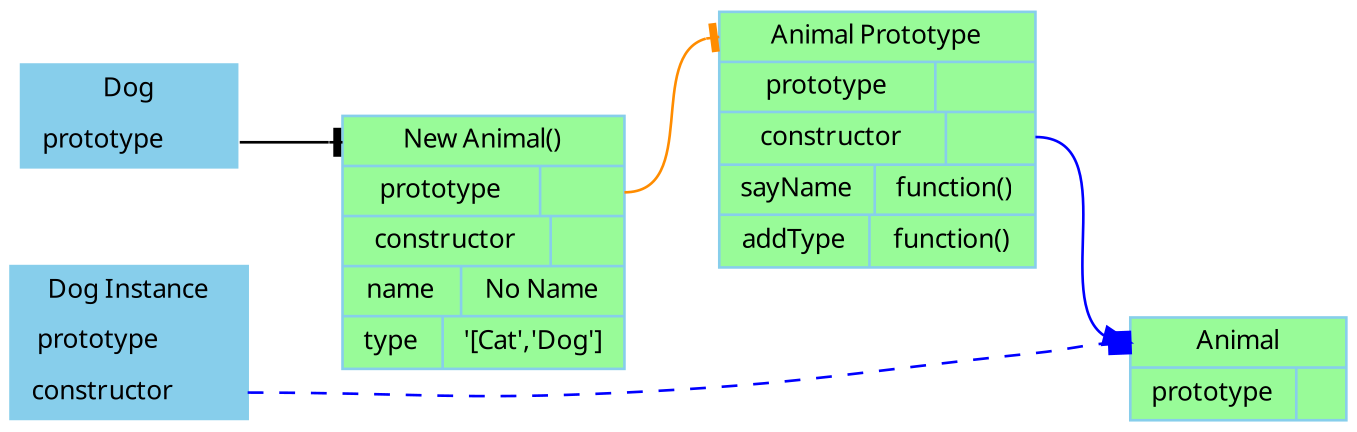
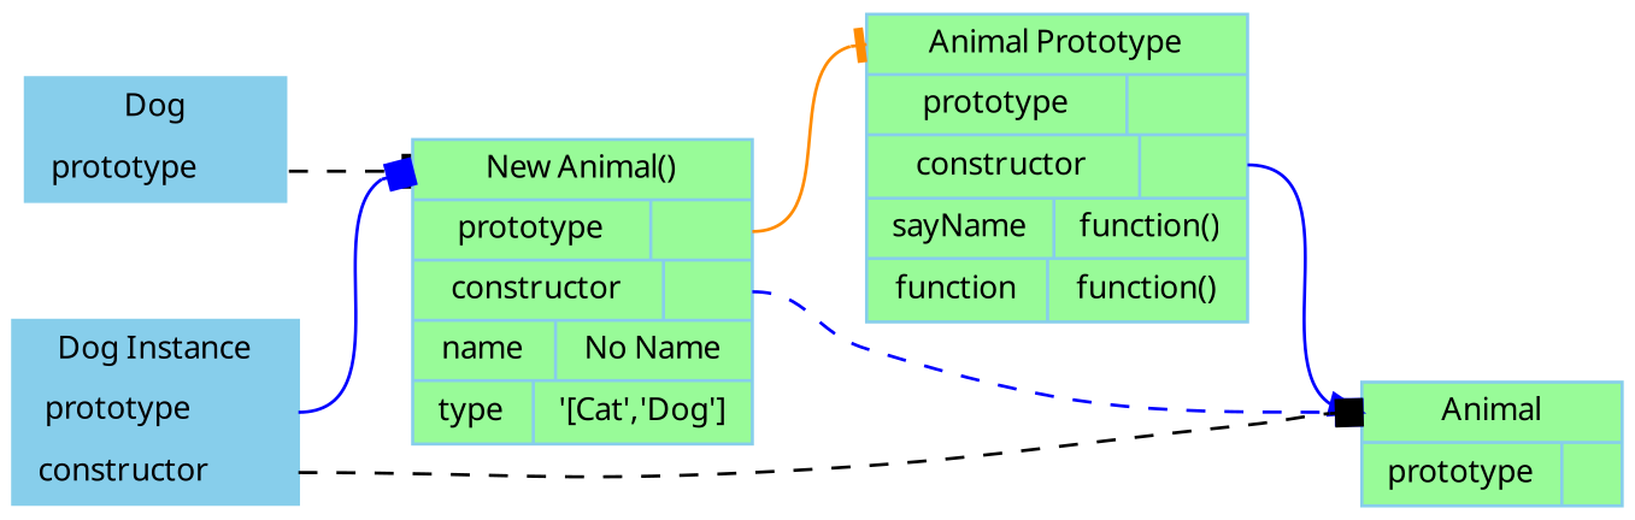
  digraph {
    rankdir=LR
    node [color=skyblue fillcolor=palegreen fontname=Verdana fontsize=10 shape=record style=filled]
    edge [arrowhead=box color=blue fontname=Verdana fontsize=10 headport=head style=solid tailport=P2]
    n1 [height=.1 label="<head>Animal | { prototype | <P1>     } " width=.1]
-   n2 [height=.1 label="<head>Animal Prototype | { prototype | <P1> }  | { constructor  | <P2> } | { sayName | function() } | {addType | function()}" width=.1]
+   n2 [height=.1 label="<head>Animal Prototype | { prototype | <P1> }  | { constructor  | <P2> } | { sayName | function() } | {function | function()}" width=.1]
    n3 [fillcolor=skyblue height=.1 label="<head>Dog | { prototype | <P1>     } " width=.1]
    n4 [height=.1 label="<head>New Animal() | { prototype | <P1> }  | { constructor  | <P2> }| {name | No Name} | {type|'[Cat','Dog']}" width=.1]
    n5 [fillcolor=skyblue height=.1 label="Dog Instance | { prototype | <P1> }  | { constructor  | <P2> }" width=.1]
    n2 -> n1 [arrowhead=normal]
-   n3 -> n4 [arrowhead=tee color=black tailport=P1]
+   n3 -> n4 [arrowhead=tee color=black style=dashed tailport=P1]
+   n4 -> n1 [style=dashed]
    n4 -> n2 [arrowhead=tee color=darkorange tailport=P1]
-   n5 -> n1 [style=dashed]
+   n5 -> n1 [color=black style=dashed]
+   n5 -> n4 [tailport=P1]
  }
